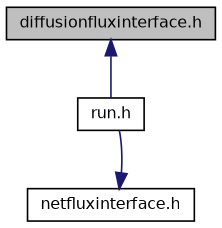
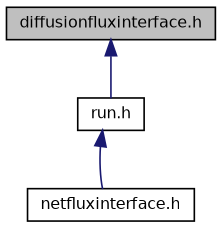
  digraph {
    node [color=black fillcolor=white fontname=Helvetica fontsize=10 shape=record style=filled]
    edge [color=midnightblue dir=back fontname=Helvetica fontsize=10 labelfontname=Helvetica labelfontsize=10 style=solid]
    n1 [fillcolor=grey75 fontcolor=black height=0.2 label="diffusionfluxinterface.h" width=0.4]
    n2 [height=0.2 label="run.h" width=0.4]
    n3 [height=0.2 label="netfluxinterface.h" width=0.4]
    n1 -> n2
-   n3 -> n2
+   n2 -> n3
  }
